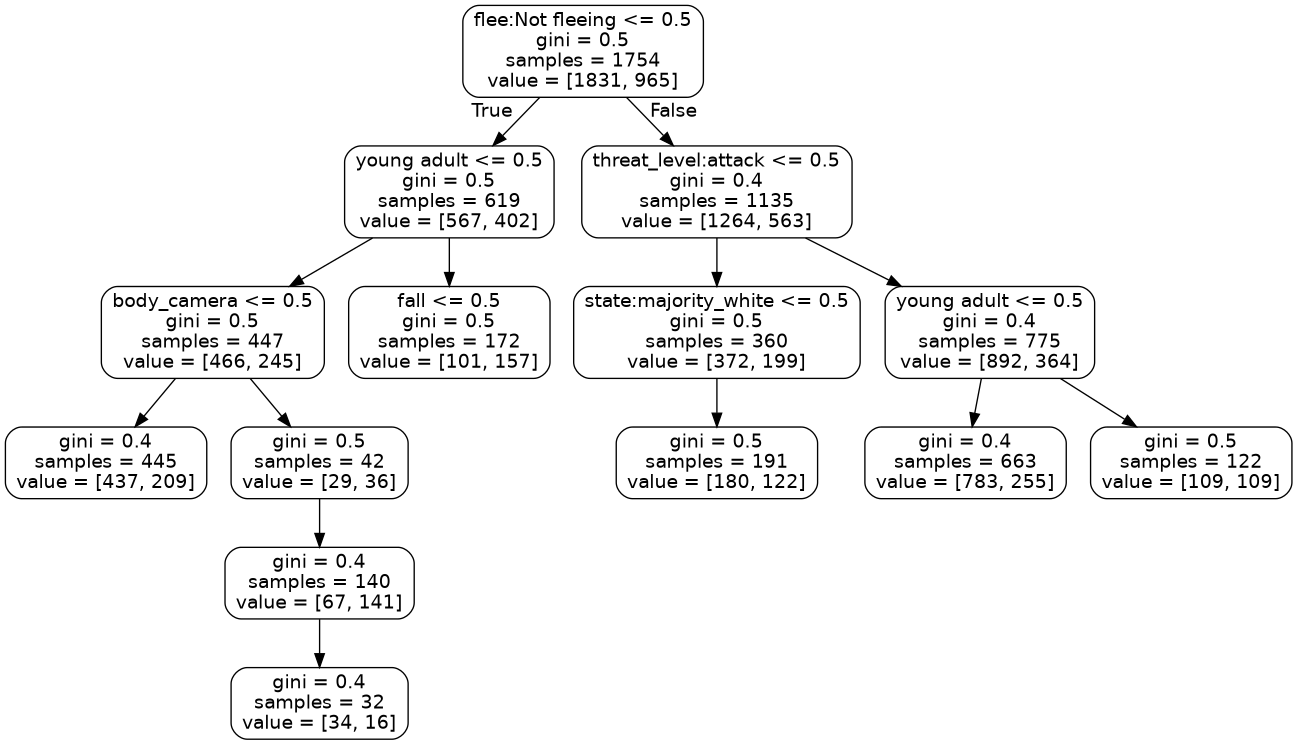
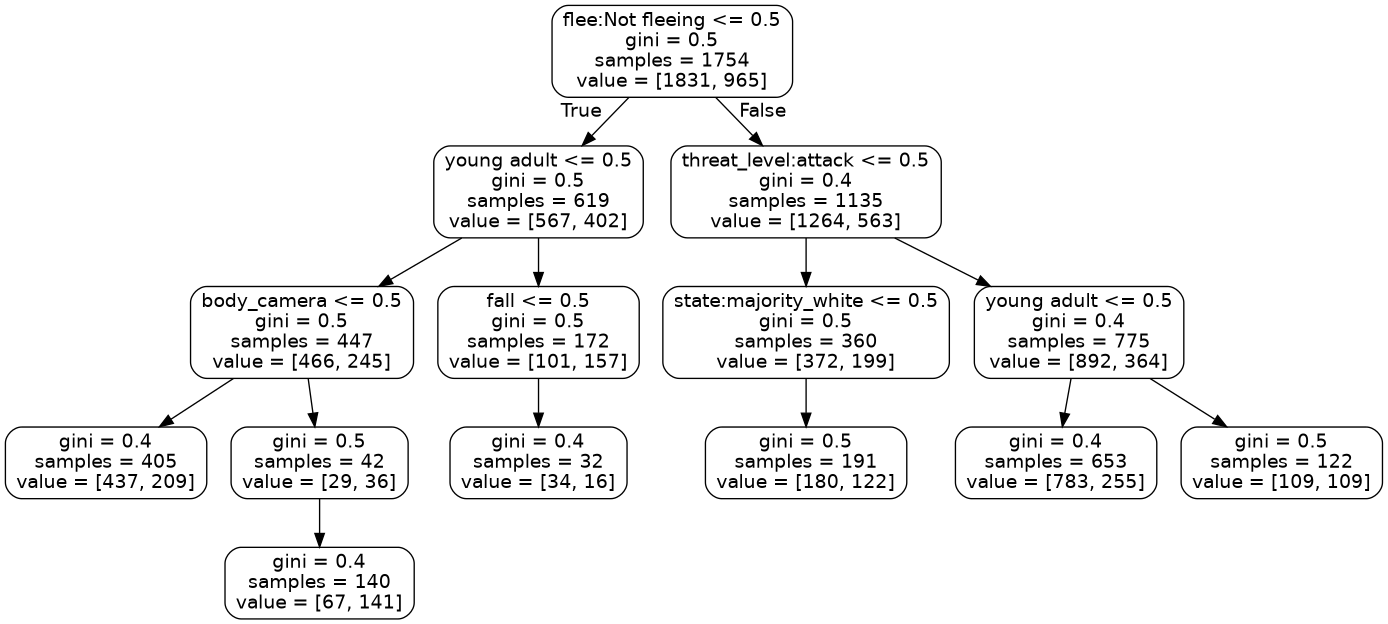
  digraph {
    node [color=black fontname=helvetica shape=box style=rounded]
    edge [fontname=helvetica]
    n1 [label="flee:Not fleeing <= 0.5\ngini = 0.5\nsamples = 1754\nvalue = [1831, 965]"]
    n2 [label="young adult <= 0.5\ngini = 0.5\nsamples = 619\nvalue = [567, 402]"]
    n3 [label="threat_level:attack <= 0.5\ngini = 0.4\nsamples = 1135\nvalue = [1264, 563]"]
    n4 [label="body_camera <= 0.5\ngini = 0.5\nsamples = 447\nvalue = [466, 245]"]
    n5 [label="fall <= 0.5\ngini = 0.5\nsamples = 172\nvalue = [101, 157]"]
    n6 [label="state:majority_white <= 0.5\ngini = 0.5\nsamples = 360\nvalue = [372, 199]"]
    n7 [label="young adult <= 0.5\ngini = 0.4\nsamples = 775\nvalue = [892, 364]"]
-   n8 [label="gini = 0.4\nsamples = 445\nvalue = [437, 209]"]
+   n8 [label="gini = 0.4\nsamples = 405\nvalue = [437, 209]"]
    n9 [label="gini = 0.5\nsamples = 42\nvalue = [29, 36]"]
    n10 [label="gini = 0.4\nsamples = 32\nvalue = [34, 16]"]
    n11 [label="gini = 0.4\nsamples = 140\nvalue = [67, 141]"]
    n12 [label="gini = 0.5\nsamples = 191\nvalue = [180, 122]"]
-   n13 [label="gini = 0.4\nsamples = 663\nvalue = [783, 255]"]
+   n13 [label="gini = 0.4\nsamples = 653\nvalue = [783, 255]"]
    n14 [label="gini = 0.5\nsamples = 122\nvalue = [109, 109]"]
    n1 -> n2 [headlabel=True labelangle=45 labeldistance=2.5]
    n1 -> n3 [headlabel=False labelangle=-45 labeldistance=2.5]
    n2 -> n4
    n2 -> n5
    n3 -> n6
    n3 -> n7
    n4 -> n8
    n4 -> n9
-   n11 -> n10
+   n5 -> n10
    n6 -> n12
    n7 -> n13
    n7 -> n14
    n9 -> n11
  }
